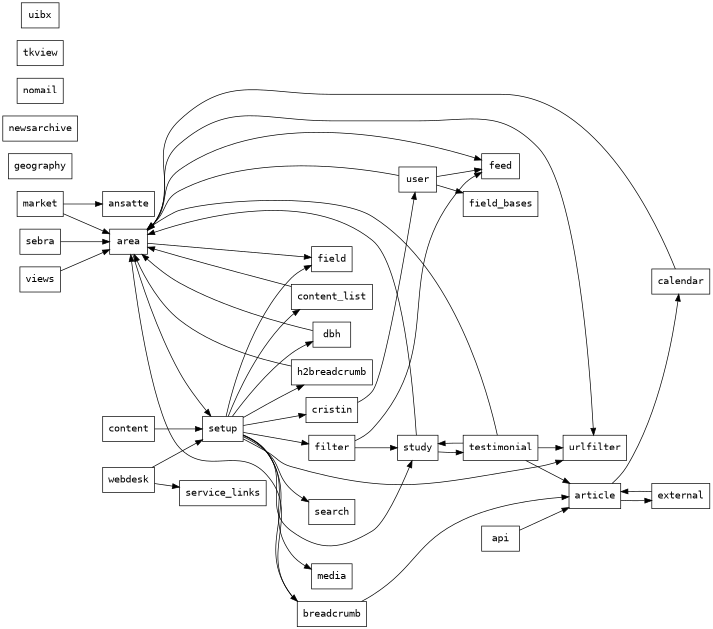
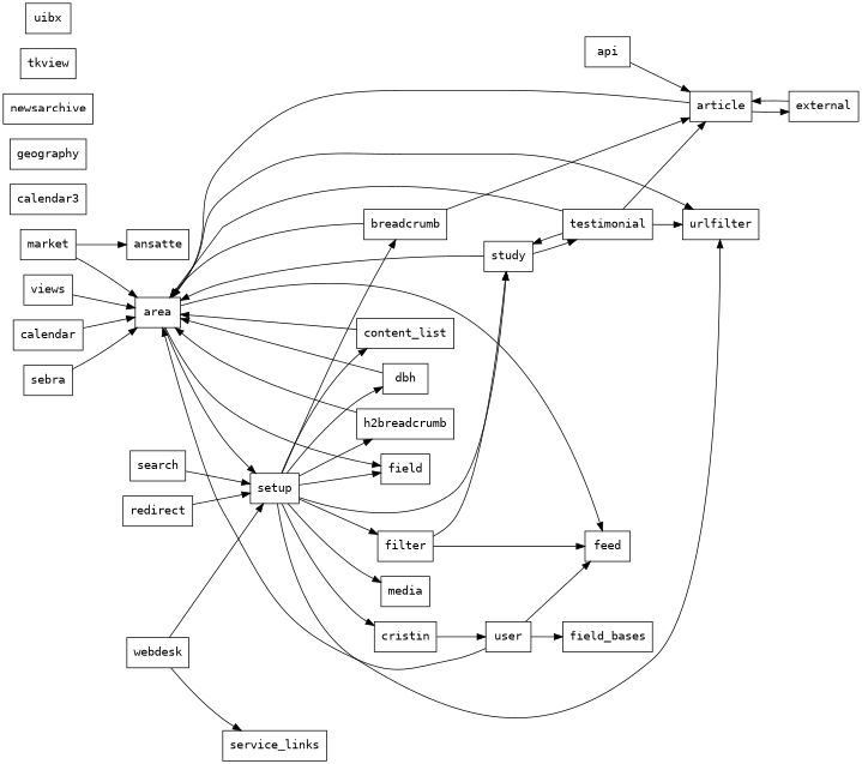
  digraph {
    fontname="DejaVu Sans Mono"
    rankdir=LR
    node [fontname="DejaVu Sans Mono" padding=0 shape=box]
    edge [fontname="DejaVu Sans Mono"]
    n1 [label=ansatte]
    n2 [label=api]
    n3 [label=article]
    n4 [label=area]
    n5 [label=external]
    n6 [label=urlfilter]
    n7 [label=feed]
    n8 [label=field]
    n9 [label=setup]
    n10 [label=breadcrumb]
    n11 [label=content_list]
    n12 [label=cristin]
    n13 [label=dbh]
    n14 [label=filter]
    n15 [label=study]
    n16 [label=h2breadcrumb]
    n17 [label=media]
    n18 [label=search]
    n19 [label=user]
    n20 [label=testimonial]
    n21 [label=service_links]
    n22 [label=calendar]
+   n23 [label=calendar3]
    n24 [label=field_bases]
    n25 [label=geography]
    n26 [label=market]
    n27 [label=newsarchive]
-   n28 [label=nomail]
-   n29 [label=content]
+   n29 [label=redirect]
    n30 [label=sebra]
    n31 [label=tkview]
    n32 [label=views]
    n33 [label=webdesk]
    n34 [label=uibx]
    n2 -> n3
-   n3 -> n22
+   n3 -> n4
    n3 -> n5
    n4 -> n6
    n4 -> n7
    n4 -> n8
    n4 -> n9
    n5 -> n3
    n9 -> n6
    n9 -> n8
    n9 -> n10
    n9 -> n11
    n9 -> n12
    n9 -> n13
    n9 -> n14
    n9 -> n15
    n9 -> n16
    n9 -> n17
-   n9 -> n18
+   n18 -> n9
    n10 -> n3
    n10 -> n4
    n11 -> n4
    n12 -> n19
    n13 -> n4
    n14 -> n7
    n14 -> n15
    n15 -> n4
    n15 -> n20
    n16 -> n4
    n19 -> n4
    n19 -> n7
    n19 -> n24
    n20 -> n3
    n20 -> n4
    n20 -> n6
    n20 -> n15
    n22 -> n4
    n26 -> n1
    n26 -> n4
    n29 -> n9
    n30 -> n4
    n32 -> n4
    n33 -> n9
    n33 -> n21
  }
